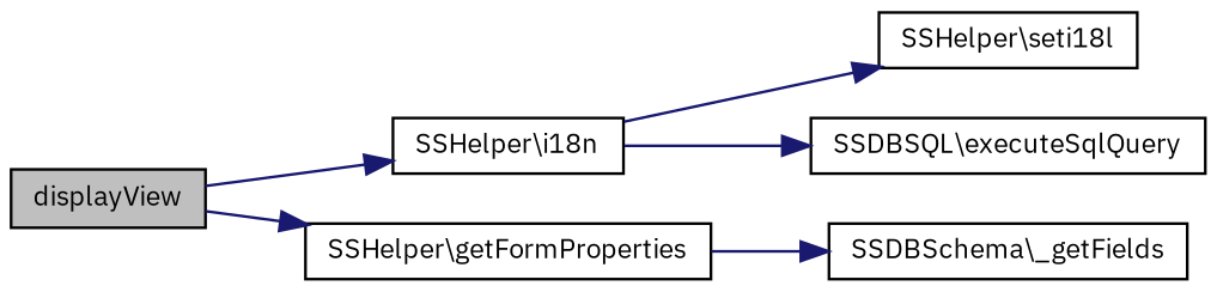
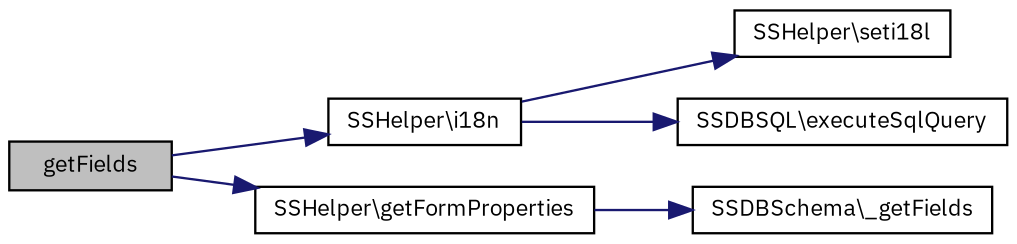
  digraph {
    rankdir=LR
    fontname="IBM Plex Sans"
    node [color=black fillcolor=white fontname="IBM Plex Sans" fontsize=10 shape=record style=filled]
    edge [color=midnightblue fontname="IBM Plex Sans" fontsize=10 labelfontname=Helvetica labelfontsize=10 style=solid]
-   n1 [fillcolor=grey75 fontcolor=black height=0.2 label=displayView width=0.4]
+   n1 [fillcolor=grey75 fontcolor=black height=0.2 label=getFields width=0.4]
    n2 [height=0.2 label="SSHelper\\i18n" width=0.4]
    n3 [height=0.2 label="SSHelper\\getFormProperties" width=0.4]
    n4 [height=0.2 label="SSHelper\\seti18l" width=0.4]
    n5 [height=0.2 label="SSDBSQL\\executeSqlQuery" width=0.4]
    n6 [height=0.2 label="SSDBSchema\\_getFields" width=0.4]
    n1 -> n2
    n1 -> n3
    n2 -> n4
    n2 -> n5
    n3 -> n6
  }
